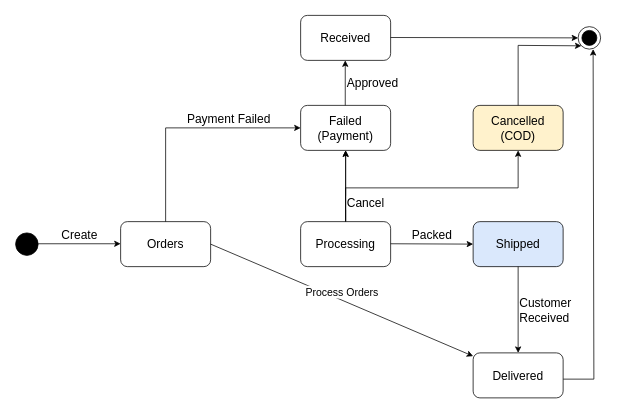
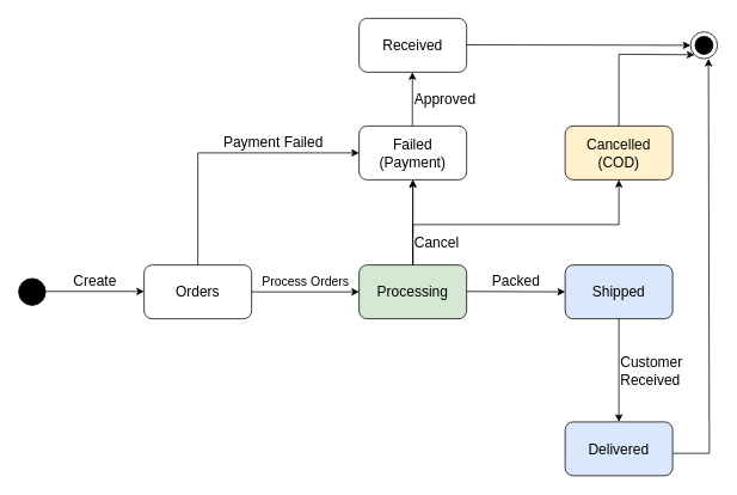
  <mxCell id="0" />
  <mxCell id="1" parent="0" />
  <mxCell id="2" value="" style="ellipse;whiteSpace=wrap;html=1;aspect=fixed;fillColor=#000000;" parent="1" vertex="1"><mxGeometry x="20" y="310" width="30" height="30" as="geometry" /></mxCell>
  <mxCell id="3" value="Create" style="endArrow=classic;html=1;rounded=0;fontSize=16;align=center;labelPosition=center;verticalLabelPosition=top;verticalAlign=bottom;" parent="1" edge="1"><mxGeometry width="50" height="50" relative="1" as="geometry"><mxPoint x="50" y="324.5" as="sourcePoint" /><mxPoint x="160" y="324.5" as="targetPoint" /></mxGeometry></mxCell>
  <mxCell id="4" value="Orders" style="rounded=1;whiteSpace=wrap;html=1;fontSize=16;" parent="1" vertex="1"><mxGeometry x="160" y="295" width="120" height="60" as="geometry" /></mxCell>
  <mxCell id="5" value="" style="edgeStyle=orthogonalEdgeStyle;rounded=0;orthogonalLoop=1;jettySize=auto;html=1;" parent="1" source="7" target="10" edge="1"><mxGeometry relative="1" as="geometry" /></mxCell>
  <mxCell id="6" value="" style="edgeStyle=orthogonalEdgeStyle;rounded=0;orthogonalLoop=1;jettySize=auto;html=1;" parent="1" source="7" target="10" edge="1"><mxGeometry relative="1" as="geometry" /></mxCell>
- <mxCell id="7" value="Processing" style="rounded=1;whiteSpace=wrap;html=1;fontSize=16;" parent="1" vertex="1"><mxGeometry x="400" y="295" width="120" height="60" as="geometry" /></mxCell>
+ <mxCell id="7" value="Processing" style="rounded=1;whiteSpace=wrap;html=1;fontSize=16;fillColor=#d5e8d4;" parent="1" vertex="1"><mxGeometry x="400" y="295" width="120" height="60" as="geometry" /></mxCell>
  <mxCell id="8" value="Packed" style="endArrow=classic;html=1;rounded=0;fontSize=16;align=center;labelPosition=center;verticalLabelPosition=top;verticalAlign=bottom;" parent="1" edge="1"><mxGeometry width="50" height="50" relative="1" as="geometry"><mxPoint x="520" y="324.5" as="sourcePoint" /><mxPoint x="630" y="325" as="targetPoint" /><mxPoint as="offset" /></mxGeometry></mxCell>
  <mxCell id="9" value="Shipped" style="rounded=1;whiteSpace=wrap;html=1;fontSize=16;fillColor=#dae8fc;" parent="1" vertex="1"><mxGeometry x="630" y="295" width="120" height="60" as="geometry" /></mxCell>
  <mxCell id="10" value="Failed&lt;div&gt;(Payment)&lt;/div&gt;" style="rounded=1;whiteSpace=wrap;html=1;fontSize=16;" parent="1" vertex="1"><mxGeometry x="400" y="140" width="120" height="60" as="geometry" /></mxCell>
  <mxCell id="11" style="edgeStyle=orthogonalEdgeStyle;rounded=0;orthogonalLoop=1;jettySize=auto;html=1;exitX=1;exitY=0.5;exitDx=0;exitDy=0;" parent="1" edge="1"><mxGeometry relative="1" as="geometry"><mxPoint x="790" y="65" as="targetPoint" /><mxPoint x="750" y="505" as="sourcePoint" /><Array as="points"><mxPoint x="791" y="505" /></Array></mxGeometry></mxCell>
- <mxCell id="12" value="Delivered" style="rounded=1;whiteSpace=wrap;html=1;fontSize=16;" parent="1" vertex="1"><mxGeometry x="630" y="470" width="120" height="60" as="geometry" /></mxCell>
+ <mxCell id="12" value="Delivered" style="rounded=1;whiteSpace=wrap;html=1;fontSize=16;fillColor=#dae8fc;" parent="1" vertex="1"><mxGeometry x="630" y="470" width="120" height="60" as="geometry" /></mxCell>
  <mxCell id="13" value="Customer&amp;nbsp;&lt;div&gt;Received&lt;/div&gt;" style="endArrow=classic;html=1;rounded=0;fontSize=16;align=left;labelPosition=right;verticalLabelPosition=middle;verticalAlign=middle;exitX=0.5;exitY=1;exitDx=0;exitDy=0;" parent="1" source="9" edge="1"><mxGeometry width="50" height="50" relative="1" as="geometry"><mxPoint x="690" y="360" as="sourcePoint" /><mxPoint x="690" y="470" as="targetPoint" /><mxPoint as="offset" /></mxGeometry></mxCell>
  <mxCell id="14" value="Payment Failed" style="endArrow=classic;html=1;rounded=0;entryX=0;entryY=0.5;entryDx=0;entryDy=0;labelPosition=center;verticalLabelPosition=top;align=center;verticalAlign=bottom;fontSize=16;" parent="1" target="10" edge="1"><mxGeometry x="0.368" width="50" height="50" relative="1" as="geometry"><mxPoint x="220" y="295" as="sourcePoint" /><mxPoint x="390" y="140" as="targetPoint" /><Array as="points"><mxPoint x="220" y="170" /></Array><mxPoint as="offset" /></mxGeometry></mxCell>
  <mxCell id="15" value="Cancel" style="endArrow=classic;html=1;rounded=0;fontSize=16;labelPosition=right;verticalLabelPosition=middle;align=left;verticalAlign=middle;entryX=0.5;entryY=1;entryDx=0;entryDy=0;" parent="1" target="20" edge="1"><mxGeometry x="-0.846" width="50" height="50" relative="1" as="geometry"><mxPoint x="460" y="295" as="sourcePoint" /><mxPoint x="670" y="200" as="targetPoint" /><Array as="points"><mxPoint x="460" y="250" /><mxPoint x="690" y="250" /></Array><mxPoint as="offset" /></mxGeometry></mxCell>
  <mxCell id="16" value="Approved" style="endArrow=classic;html=1;rounded=0;fontSize=16;labelPosition=right;verticalLabelPosition=middle;align=left;verticalAlign=middle;" parent="1" edge="1"><mxGeometry width="50" height="50" relative="1" as="geometry"><mxPoint x="459.5" y="140" as="sourcePoint" /><mxPoint x="459.5" y="80" as="targetPoint" /><mxPoint as="offset" /></mxGeometry></mxCell>
  <mxCell id="17" value="Received" style="rounded=1;whiteSpace=wrap;html=1;fontSize=16;" parent="1" vertex="1"><mxGeometry x="400" y="20" width="120" height="60" as="geometry" /></mxCell>
  <mxCell id="18" value="" style="ellipse;whiteSpace=wrap;html=1;aspect=fixed;fillColor=#FFFFFF;strokeColor=#000000;" parent="1" vertex="1"><mxGeometry x="770" y="35" width="30" height="30" as="geometry" /></mxCell>
  <mxCell id="19" value="" style="ellipse;whiteSpace=wrap;html=1;aspect=fixed;fillColor=#000000;strokeColor=#000000;" parent="1" vertex="1"><mxGeometry x="775" y="40" width="20" height="20" as="geometry" /></mxCell>
  <mxCell id="20" value="Cancelled&lt;div&gt;(COD)&lt;/div&gt;" style="rounded=1;whiteSpace=wrap;html=1;fontSize=16;fillColor=#fff2cc;" parent="1" vertex="1"><mxGeometry x="630" y="140" width="120" height="60" as="geometry" /></mxCell>
  <mxCell id="21" style="edgeStyle=orthogonalEdgeStyle;rounded=0;orthogonalLoop=1;jettySize=auto;html=1;exitX=0;exitY=0;exitDx=0;exitDy=0;entryX=0.5;entryY=0;entryDx=0;entryDy=0;" parent="1" source="19" target="19" edge="1"><mxGeometry relative="1" as="geometry" /></mxCell>
  <mxCell id="22" value="" style="endArrow=classic;html=1;rounded=0;exitX=1;exitY=0.5;exitDx=0;exitDy=0;entryX=0;entryY=0.5;entryDx=0;entryDy=0;" parent="1" target="18" edge="1"><mxGeometry width="50" height="50" relative="1" as="geometry"><mxPoint x="520" y="49.5" as="sourcePoint" /><mxPoint x="760" y="50" as="targetPoint" /></mxGeometry></mxCell>
  <mxCell id="23" value="" style="endArrow=classic;html=1;rounded=0;entryX=0;entryY=1;entryDx=0;entryDy=0;" parent="1" target="18" edge="1"><mxGeometry width="50" height="50" relative="1" as="geometry"><mxPoint x="690" y="140" as="sourcePoint" /><mxPoint x="740" y="90" as="targetPoint" /><Array as="points"><mxPoint x="690" y="60" /></Array></mxGeometry></mxCell>
- <mxCell id="24" value="Process Orders" style="endArrow=classic;html=1;rounded=0;exitX=1;exitY=0.5;exitDx=0;exitDy=0;fontSize=14;labelPosition=center;verticalLabelPosition=top;align=center;verticalAlign=bottom;" parent="1" source="4" target="12" edge="1"><mxGeometry width="50" height="50" relative="1" as="geometry"><mxPoint x="290" y="316.8" as="sourcePoint" /><mxPoint x="330" y="280" as="targetPoint" /></mxGeometry></mxCell>
+ <mxCell id="24" value="Process Orders" style="endArrow=classic;html=1;rounded=0;entryX=0;entryY=0.5;entryDx=0;entryDy=0;exitX=1;exitY=0.5;exitDx=0;exitDy=0;fontSize=14;labelPosition=center;verticalLabelPosition=top;align=center;verticalAlign=bottom;" parent="1" source="4" target="7" edge="1"><mxGeometry width="50" height="50" relative="1" as="geometry"><mxPoint x="290" y="316.8" as="sourcePoint" /><mxPoint x="330" y="280" as="targetPoint" /></mxGeometry></mxCell>
